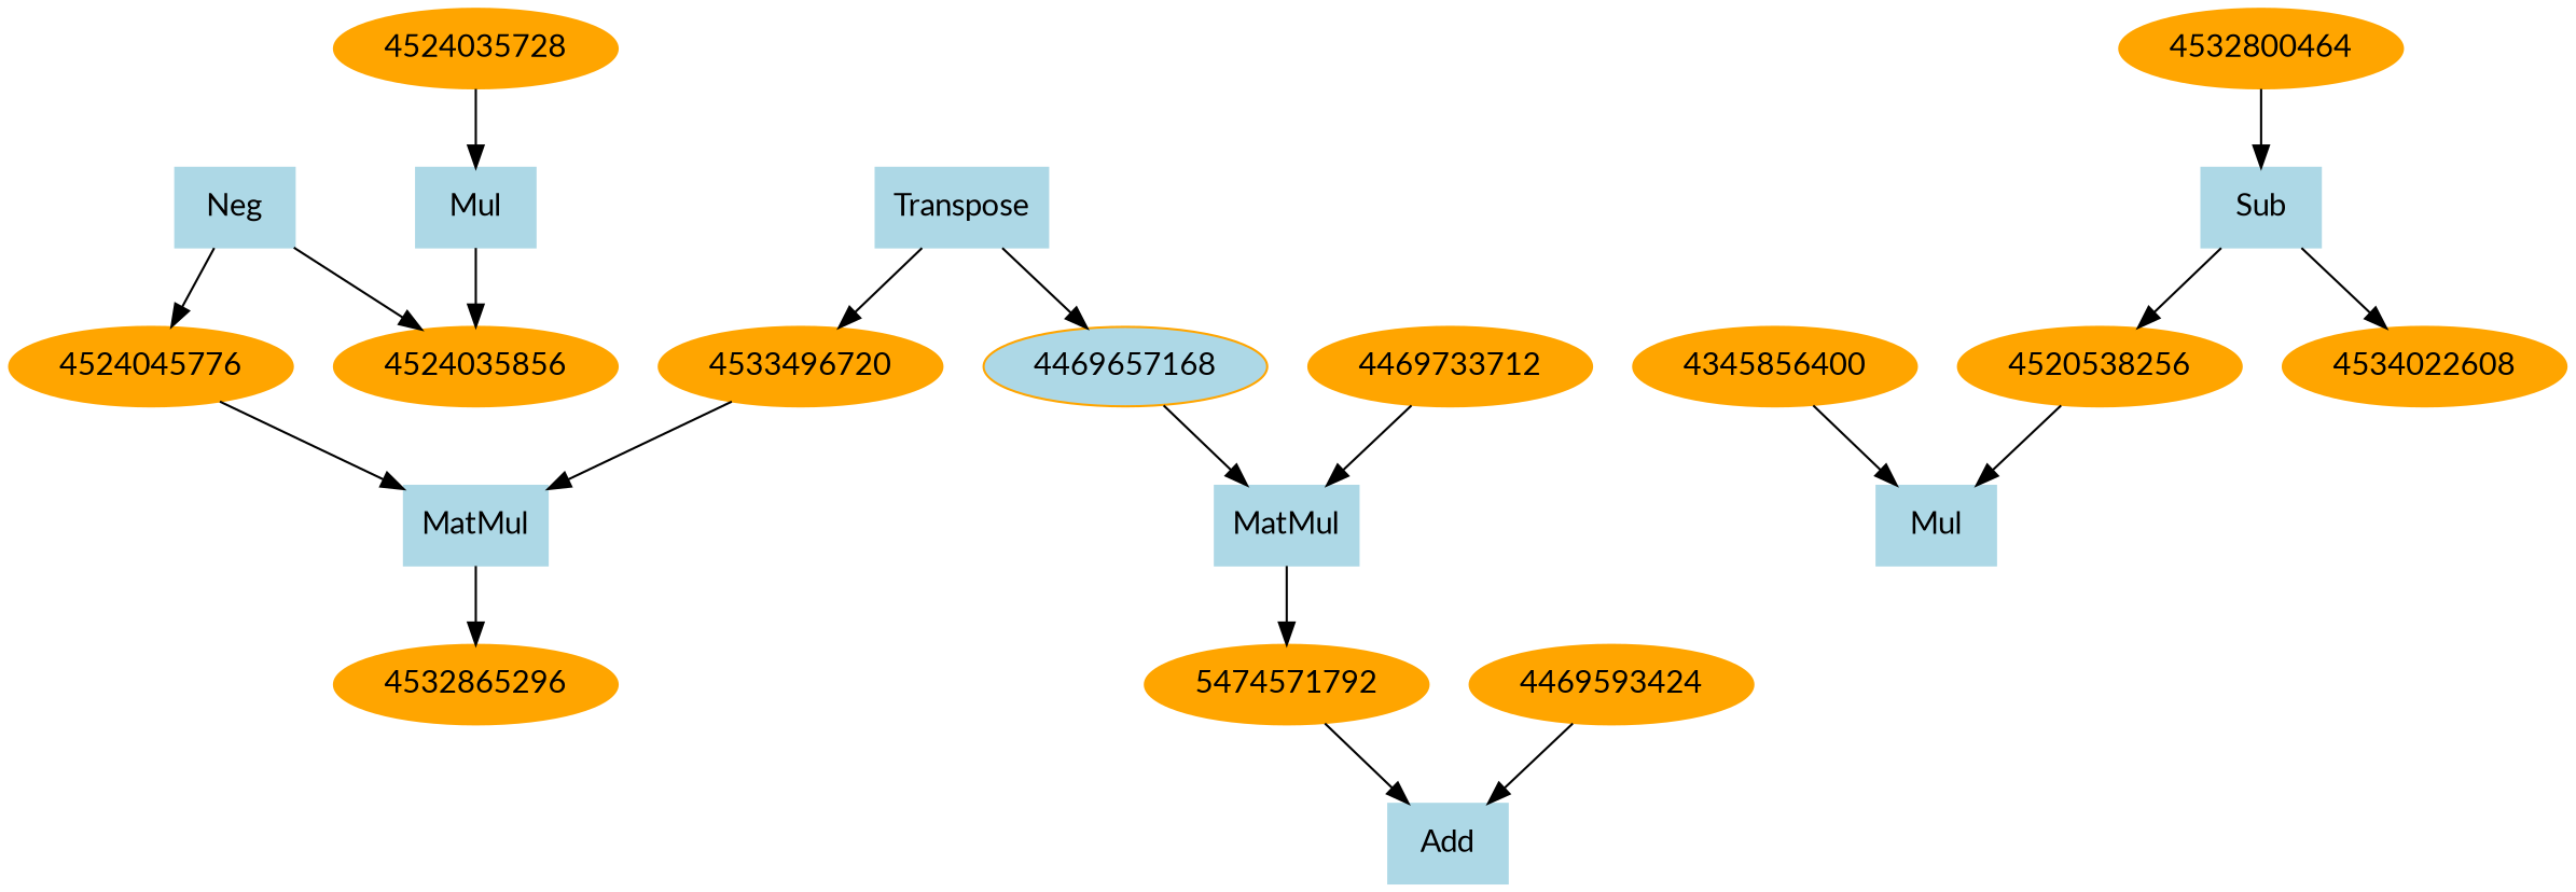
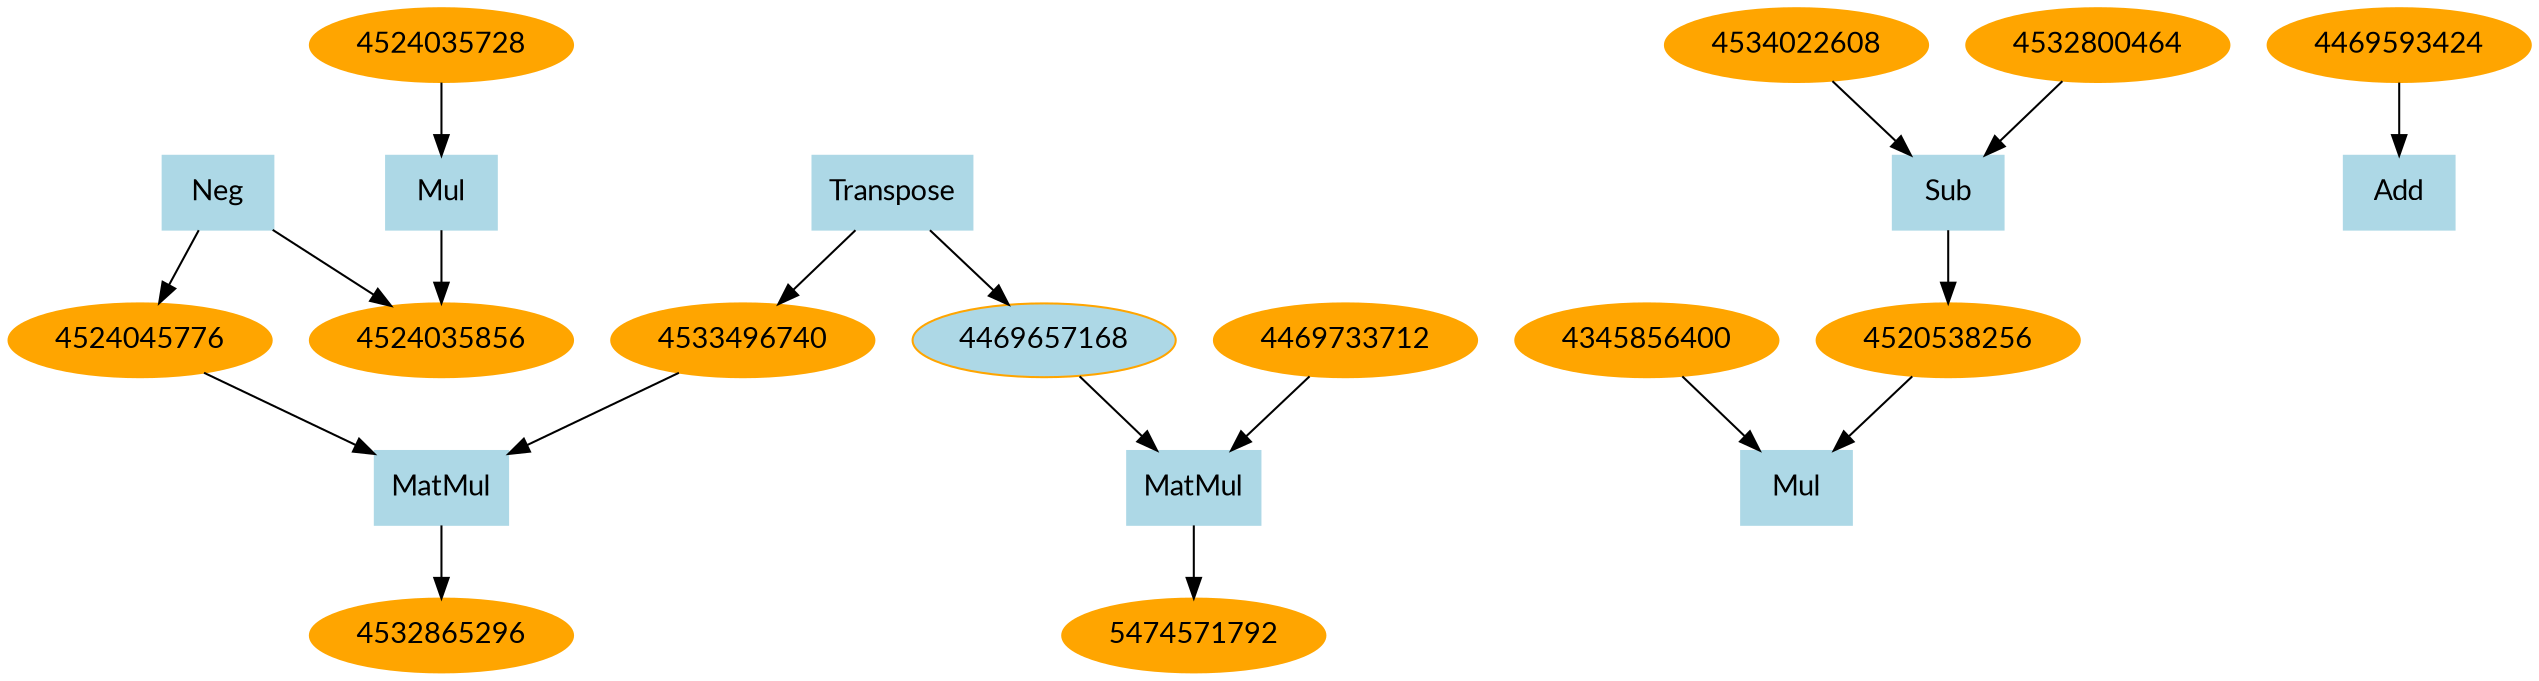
  digraph {
    fontname=Lato
    node [color=orange fontname=Lato style=filled]
    edge [fontname=Lato]
    n1 [color=lightblue label=MatMul shape=box]
    4532865296
    4524045776
-   4533496720
+   4533496720 [label=4533496740]
    n5 [color=lightblue label=Transpose shape=box]
    4469657168 [fillcolor=lightblue]
    n7 [color=lightblue label=MatMul shape=box]
    n8 [label=5474571792]
    n9 [color=lightblue label=Neg shape=box]
    4524035856
    n11 [color=lightblue label=Mul shape=box]
    4524035728
    n13 [color=lightblue label=Mul shape=box]
    4345856400
    4520538256
    n16 [color=lightblue label=Sub shape=box]
    4534022608
    4532800464
    n19 [color=lightblue label=Add shape=box]
    4469593424
    4469733712
    n1 -> 4532865296
    4524045776 -> n1
    4533496720 -> n1
    n5 -> 4533496720
    n5 -> 4469657168
    4469657168 -> n7
    n7 -> n8
-   n8 -> n19
    n9 -> 4524045776
    n9 -> 4524035856
    n11 -> 4524035856
    4524035728 -> n11
    4345856400 -> n13
    4520538256 -> n13
    n16 -> 4520538256
-   n16 -> 4534022608
+   4534022608 -> n16
    4532800464 -> n16
    4469593424 -> n19
    4469733712 -> n7
  }
